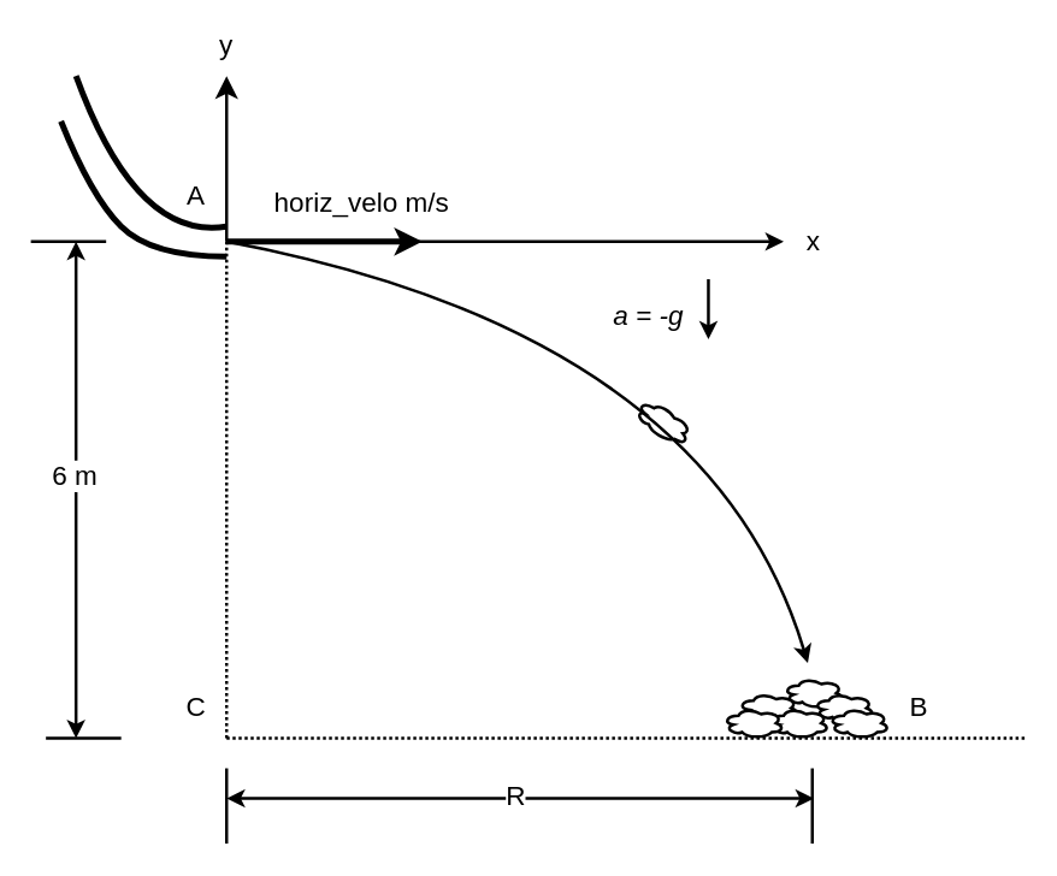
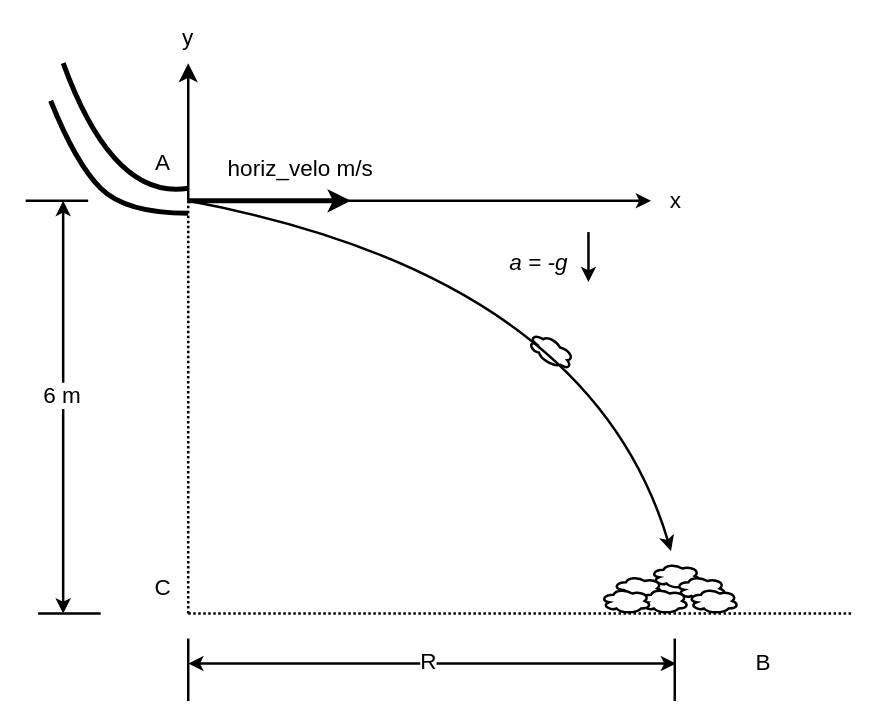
  <mxCell id="0" />
  <mxCell id="1" parent="0" />
  <mxCell id="2" value="" style="curved=1;endArrow=none;html=1;endFill=0;strokeWidth=4;" parent="1" edge="1"><mxGeometry width="50" height="50" relative="1" as="geometry"><mxPoint x="150" y="170" as="sourcePoint" /><mxPoint x="40" y="80" as="targetPoint" /><Array as="points"><mxPoint x="100" y="170" /><mxPoint x="60" y="130" /></Array></mxGeometry></mxCell>
  <mxCell id="3" value="" style="curved=1;endArrow=none;html=1;endFill=0;strokeWidth=4;" parent="1" edge="1"><mxGeometry width="50" height="50" relative="1" as="geometry"><mxPoint x="150" y="150" as="sourcePoint" /><mxPoint x="50" y="50" as="targetPoint" /><Array as="points"><mxPoint x="90" y="160" /></Array></mxGeometry></mxCell>
  <mxCell id="4" value="" style="endArrow=classic;html=1;strokeWidth=4;" parent="1" edge="1"><mxGeometry width="50" height="50" relative="1" as="geometry"><mxPoint x="150" y="160" as="sourcePoint" /><mxPoint x="280" y="160" as="targetPoint" /></mxGeometry></mxCell>
  <mxCell id="5" value="" style="endArrow=classic;html=1;strokeWidth=2;endFill=1;" parent="1" edge="1"><mxGeometry width="50" height="50" relative="1" as="geometry"><mxPoint x="150" y="160" as="sourcePoint" /><mxPoint x="520" y="160" as="targetPoint" /></mxGeometry></mxCell>
  <mxCell id="6" value="" style="endArrow=classic;html=1;strokeWidth=2;endFill=1;startArrow=none;startFill=0;endSize=9;startSize=8;jumpSize=5;" parent="1" edge="1"><mxGeometry width="50" height="50" relative="1" as="geometry"><mxPoint x="150" y="160" as="sourcePoint" /><mxPoint x="150" y="50" as="targetPoint" /></mxGeometry></mxCell>
  <mxCell id="7" value="" style="endArrow=none;html=1;strokeWidth=2;dashed=1;dashPattern=1 1;" parent="1" edge="1"><mxGeometry width="50" height="50" relative="1" as="geometry"><mxPoint x="150" y="490" as="sourcePoint" /><mxPoint x="150" y="160" as="targetPoint" /></mxGeometry></mxCell>
  <mxCell id="8" value="" style="ellipse;shape=cloud;whiteSpace=wrap;html=1;strokeWidth=2;" parent="1" vertex="1"><mxGeometry x="520" y="450" width="40" height="20" as="geometry" /></mxCell>
  <mxCell id="9" value="" style="ellipse;shape=cloud;whiteSpace=wrap;html=1;strokeWidth=2;" parent="1" vertex="1"><mxGeometry x="540" y="460" width="40" height="20" as="geometry" /></mxCell>
  <mxCell id="10" value="" style="ellipse;shape=cloud;whiteSpace=wrap;html=1;strokeWidth=2;" parent="1" vertex="1"><mxGeometry x="490" y="460" width="40" height="20" as="geometry" /></mxCell>
  <mxCell id="11" value="" style="ellipse;shape=cloud;whiteSpace=wrap;html=1;strokeWidth=2;" parent="1" vertex="1"><mxGeometry x="550" y="470" width="40" height="20" as="geometry" /></mxCell>
  <mxCell id="12" value="" style="ellipse;shape=cloud;whiteSpace=wrap;html=1;strokeWidth=2;" parent="1" vertex="1"><mxGeometry x="510" y="470" width="40" height="20" as="geometry" /></mxCell>
  <mxCell id="13" value="" style="ellipse;shape=cloud;whiteSpace=wrap;html=1;strokeWidth=2;" parent="1" vertex="1"><mxGeometry x="480" y="470" width="40" height="20" as="geometry" /></mxCell>
  <mxCell id="14" value="" style="ellipse;shape=cloud;whiteSpace=wrap;html=1;rotation=30;strokeWidth=2;" parent="1" vertex="1"><mxGeometry x="420" y="270" width="40" height="20" as="geometry" /></mxCell>
  <mxCell id="15" value="" style="endArrow=none;html=1;strokeWidth=2;dashed=1;dashPattern=1 1;" parent="1" edge="1"><mxGeometry width="50" height="50" relative="1" as="geometry"><mxPoint x="150" y="490" as="sourcePoint" /><mxPoint x="680" y="490" as="targetPoint" /></mxGeometry></mxCell>
  <mxCell id="16" value="" style="curved=1;endArrow=classic;html=1;strokeWidth=2;" parent="1" edge="1"><mxGeometry width="50" height="50" relative="1" as="geometry"><mxPoint x="150" y="160" as="sourcePoint" /><mxPoint x="536" y="440" as="targetPoint" /><Array as="points"><mxPoint x="470" y="220" /></Array></mxGeometry></mxCell>
  <mxCell id="17" value="" style="endArrow=none;html=1;strokeWidth=2;" parent="1" edge="1"><mxGeometry width="50" height="50" relative="1" as="geometry"><mxPoint x="20" y="160" as="sourcePoint" /><mxPoint x="70" y="160" as="targetPoint" /></mxGeometry></mxCell>
  <mxCell id="18" value="" style="endArrow=none;html=1;strokeWidth=2;" parent="1" edge="1"><mxGeometry width="50" height="50" relative="1" as="geometry"><mxPoint x="30" y="490" as="sourcePoint" /><mxPoint x="80" y="490" as="targetPoint" /></mxGeometry></mxCell>
  <mxCell id="19" value="" style="endArrow=classic;startArrow=classic;html=1;strokeWidth=2;" parent="1" edge="1"><mxGeometry width="50" height="50" relative="1" as="geometry"><mxPoint x="50" y="490" as="sourcePoint" /><mxPoint x="50" y="160" as="targetPoint" /></mxGeometry></mxCell>
  <mxCell id="20" value="6 m" style="edgeLabel;html=1;align=center;verticalAlign=middle;resizable=0;points=[];fontSize=18;" parent="19" vertex="1" connectable="0"><mxGeometry x="0.061" y="2" relative="1" as="geometry"><mxPoint as="offset" /></mxGeometry></mxCell>
  <mxCell id="21" value="A" style="text;html=1;strokeColor=none;fillColor=none;align=center;verticalAlign=middle;whiteSpace=wrap;rounded=0;fontSize=18;" parent="1" vertex="1"><mxGeometry x="110" y="120" width="40" height="20" as="geometry" /></mxCell>
- <mxCell id="22" value="B" style="text;html=1;strokeColor=none;fillColor=none;align=center;verticalAlign=middle;whiteSpace=wrap;rounded=0;fontSize=18;" parent="1" vertex="1"><mxGeometry x="590" y="460" width="40" height="20" as="geometry" /></mxCell>
+ <mxCell id="22" value="B" style="text;html=1;strokeColor=none;fillColor=none;align=center;verticalAlign=middle;whiteSpace=wrap;rounded=0;fontSize=18;" parent="1" vertex="1"><mxGeometry x="590" y="520" width="40" height="20" as="geometry" /></mxCell>
  <mxCell id="23" value="C" style="text;html=1;strokeColor=none;fillColor=none;align=center;verticalAlign=middle;whiteSpace=wrap;rounded=0;fontSize=18;" parent="1" vertex="1"><mxGeometry x="110" y="460" width="40" height="20" as="geometry" /></mxCell>
  <mxCell id="24" value="" style="endArrow=none;html=1;strokeWidth=2;fontSize=18;" parent="1" edge="1"><mxGeometry width="50" height="50" relative="1" as="geometry"><mxPoint x="150" y="510" as="sourcePoint" /><mxPoint x="150" y="560" as="targetPoint" /></mxGeometry></mxCell>
  <mxCell id="25" value="" style="endArrow=none;html=1;strokeWidth=2;fontSize=18;" parent="1" edge="1"><mxGeometry width="50" height="50" relative="1" as="geometry"><mxPoint x="539" y="510" as="sourcePoint" /><mxPoint x="539" y="560" as="targetPoint" /></mxGeometry></mxCell>
  <mxCell id="26" value="" style="endArrow=classic;startArrow=classic;html=1;strokeWidth=2;fontSize=18;" parent="1" edge="1"><mxGeometry width="50" height="50" relative="1" as="geometry"><mxPoint x="150" y="530" as="sourcePoint" /><mxPoint x="540" y="530" as="targetPoint" /></mxGeometry></mxCell>
  <mxCell id="27" value="R" style="edgeLabel;html=1;align=center;verticalAlign=middle;resizable=0;points=[];fontSize=18;" parent="26" vertex="1" connectable="0"><mxGeometry x="-0.021" y="2" relative="1" as="geometry"><mxPoint as="offset" /></mxGeometry></mxCell>
  <mxCell id="28" value="x" style="text;html=1;strokeColor=none;fillColor=none;align=center;verticalAlign=middle;whiteSpace=wrap;rounded=0;fontSize=18;" parent="1" vertex="1"><mxGeometry x="520" y="150" width="40" height="20" as="geometry" /></mxCell>
  <mxCell id="29" value="y" style="text;html=1;strokeColor=none;fillColor=none;align=center;verticalAlign=middle;whiteSpace=wrap;rounded=0;fontSize=18;" parent="1" vertex="1"><mxGeometry x="130" y="20" width="40" height="20" as="geometry" /></mxCell>
  <mxCell id="30" value="horiz_velo m/s" style="text;html=1;strokeColor=none;fillColor=none;align=center;verticalAlign=middle;whiteSpace=wrap;rounded=0;fontSize=18;" parent="1" vertex="1"><mxGeometry x="180" y="120" width="120" height="30" as="geometry" /></mxCell>
  <mxCell id="31" value="&lt;i&gt;a = -g&lt;/i&gt;" style="text;html=1;align=center;verticalAlign=middle;resizable=0;points=[];autosize=1;fontSize=18;" parent="1" vertex="1"><mxGeometry x="400" y="195" width="60" height="30" as="geometry" /></mxCell>
  <mxCell id="32" value="" style="endArrow=classic;html=1;strokeWidth=2;fontSize=18;" parent="1" edge="1"><mxGeometry width="50" height="50" relative="1" as="geometry"><mxPoint x="470" y="185" as="sourcePoint" /><mxPoint x="470" y="225" as="targetPoint" /></mxGeometry></mxCell>
